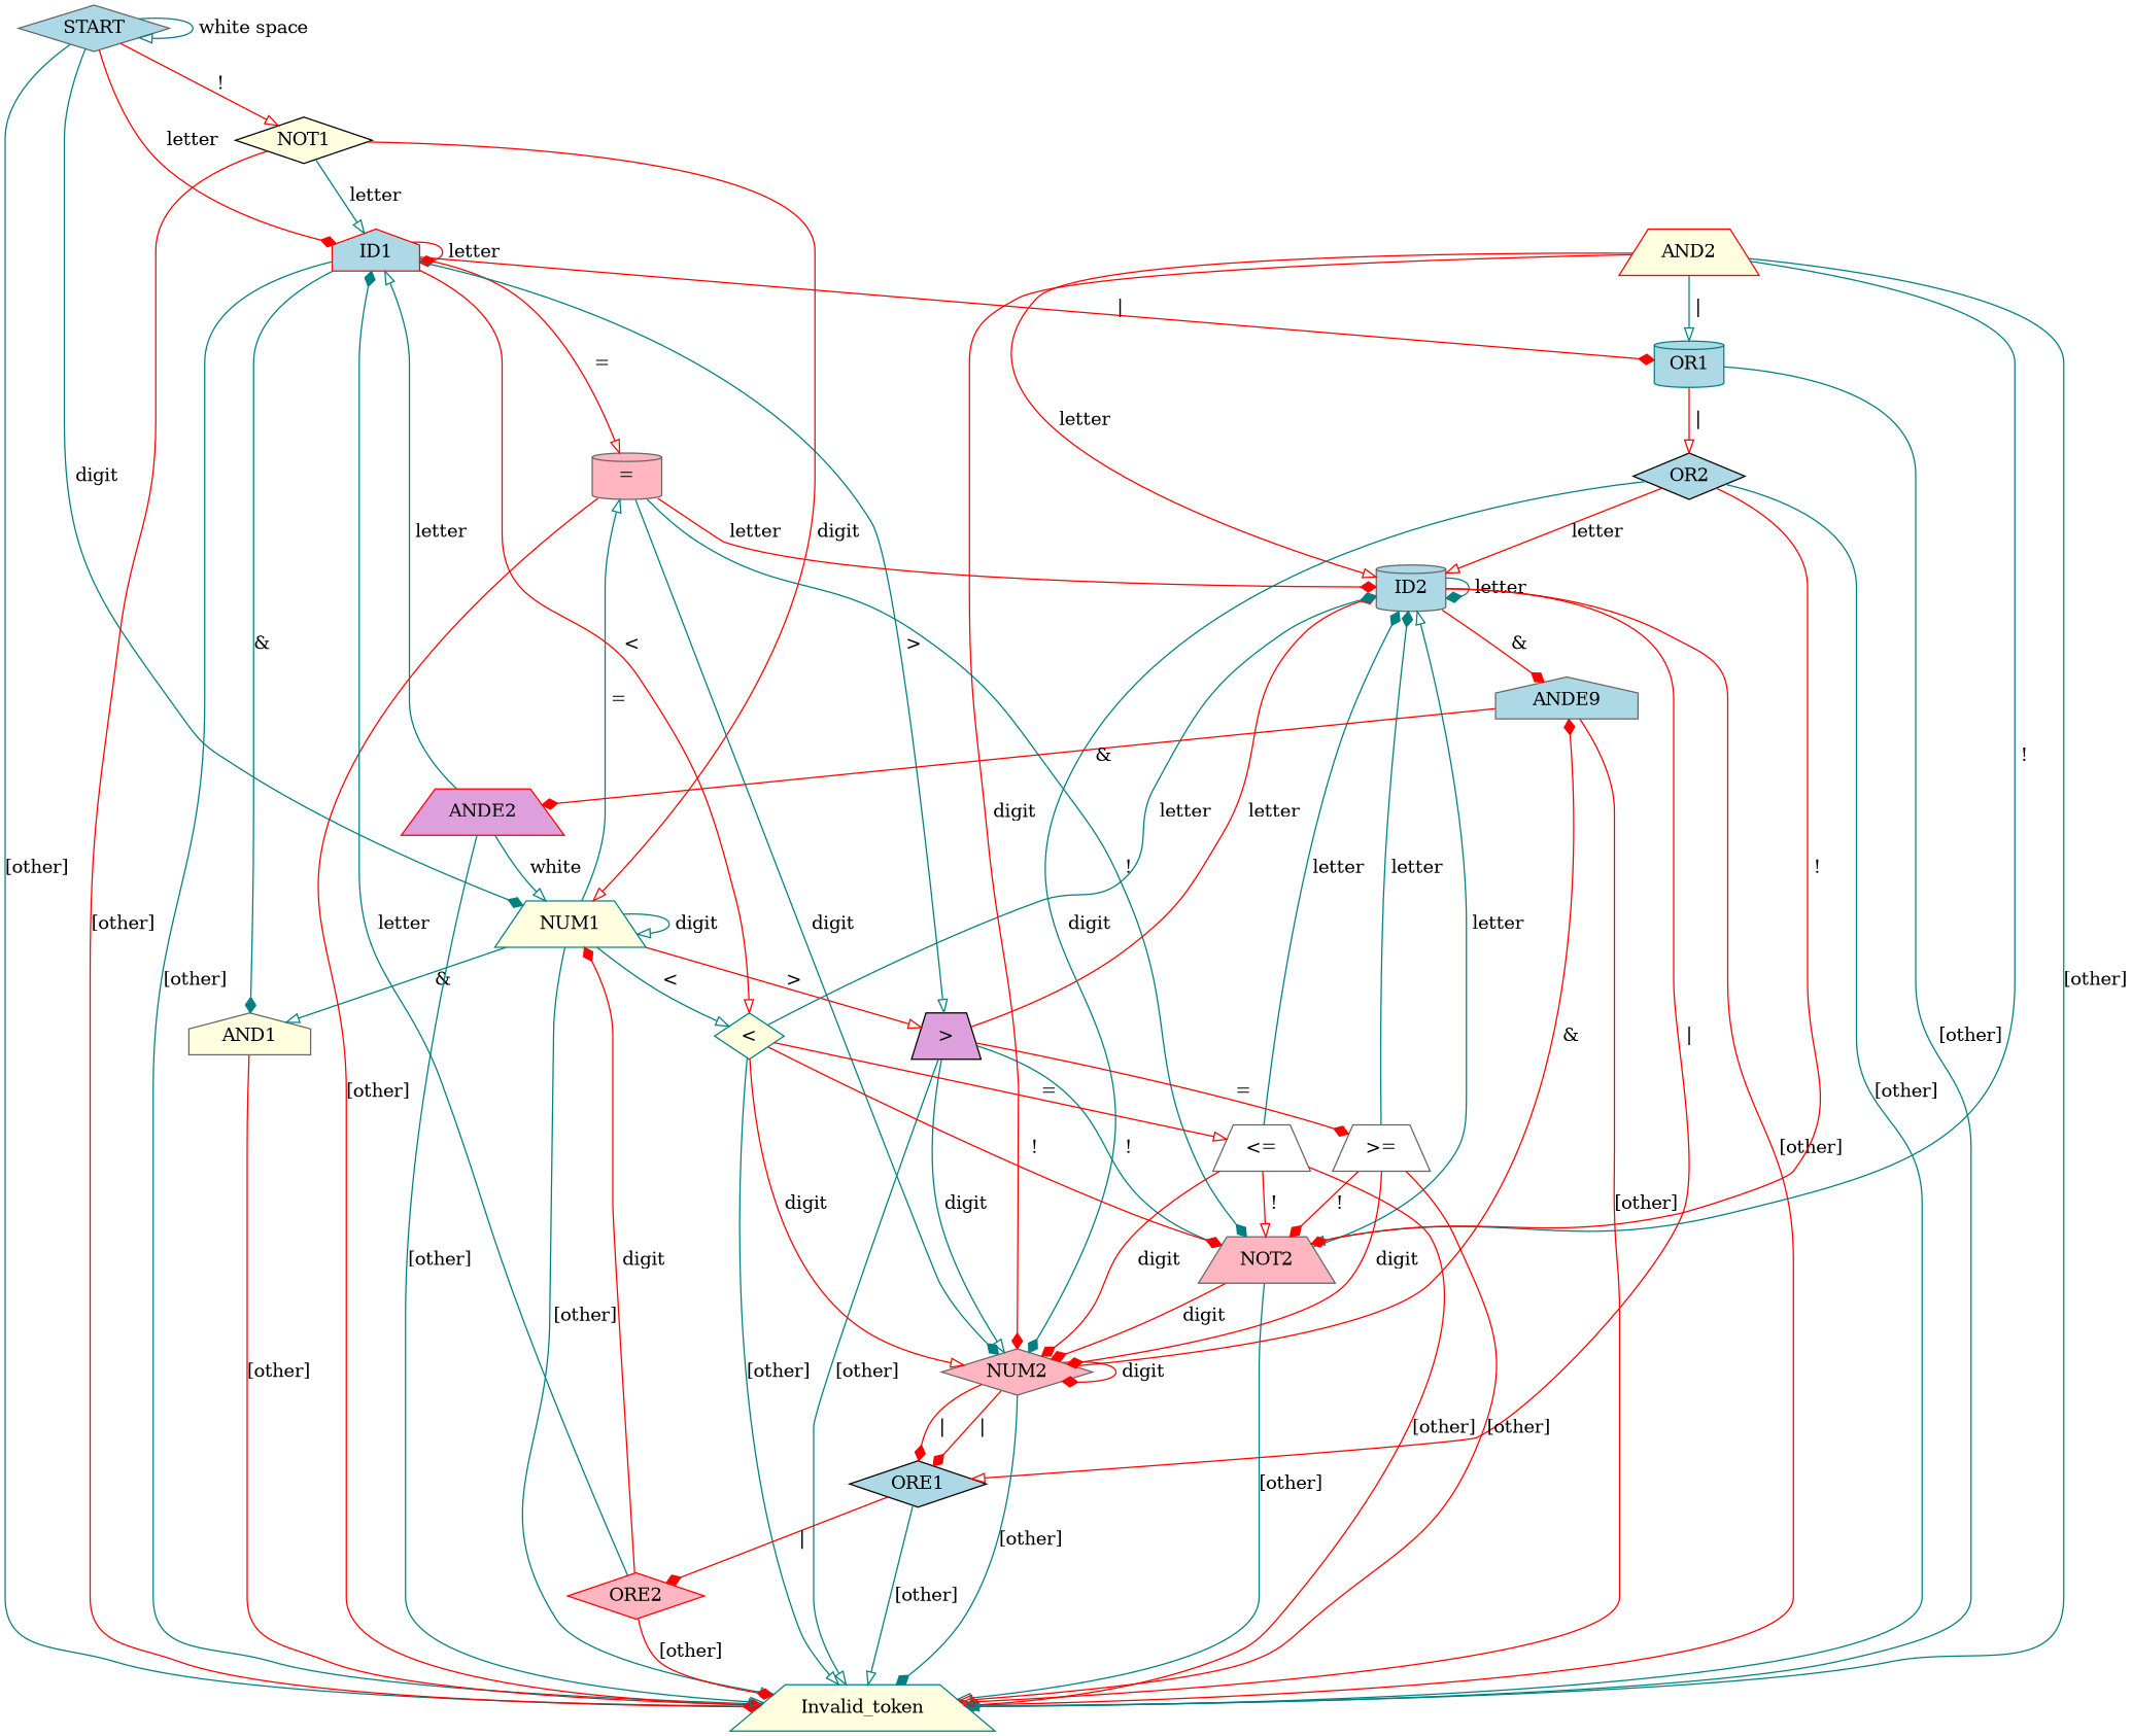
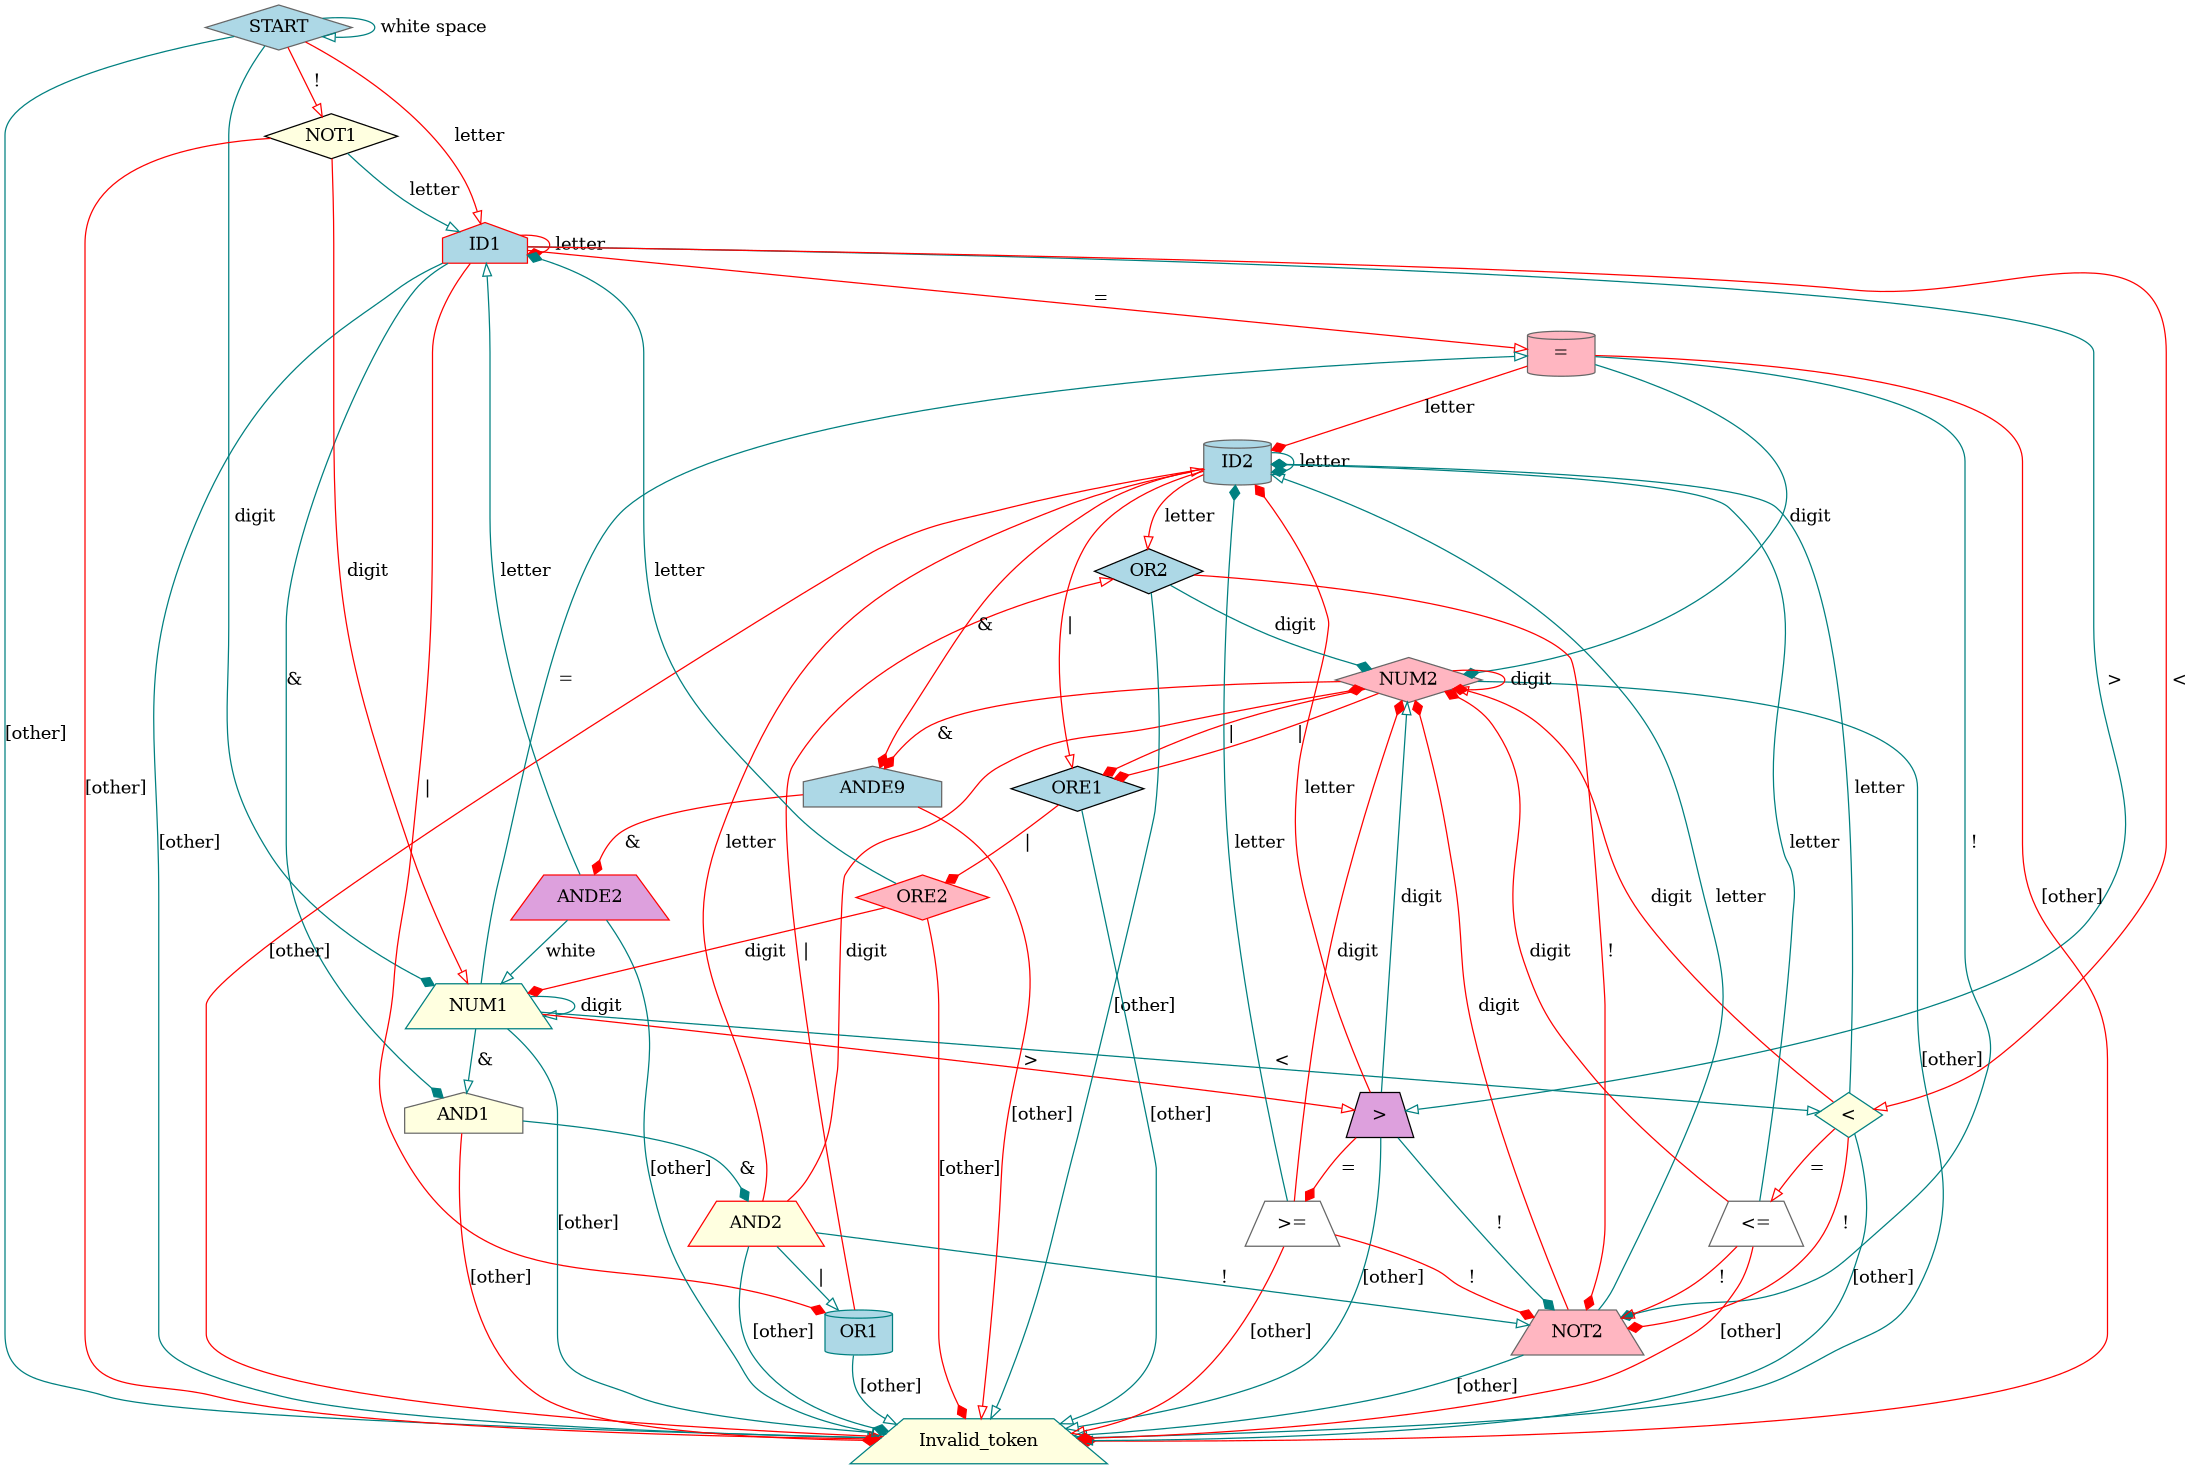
  digraph {
    node [color=gray40 fillcolor=lightblue shape=trapezium style=filled]
    edge [arrowhead=diamond color=red]
    n1 [label=START shape=diamond]
    n2 [color=red label=ID1 shape=house]
    n3 [color=teal fillcolor=lightyellow label=NUM1]
    n4 [color=black fillcolor=lightyellow label=NOT1 shape=diamond]
    n5 [color=teal fillcolor=lightyellow label=Invalid_token]
    n6 [fillcolor=lightpink label="=" shape=cylinder]
    n7 [color=black fillcolor=plum label=">"]
    n8 [color=teal fillcolor=lightyellow label="<" shape=diamond]
    n9 [fillcolor=lightyellow label=AND1 shape=house]
    n10 [color=teal label=OR1 shape=cylinder]
    n11 [label=ID2 shape=cylinder]
    n12 [fillcolor=lightpink label=NUM2 shape=diamond]
    n13 [fillcolor=lightpink label=NOT2]
    n14 [fillcolor=white label=">="]
    n15 [fillcolor=white label="<="]
    n16 [color=red fillcolor=lightyellow label=AND2]
    n17 [color=black label=OR2 shape=diamond]
    n18 [label=ANDE9 shape=house]
    n19 [color=black label=ORE1 shape=diamond]
    n20 [color=red fillcolor=plum label=ANDE2]
    n21 [color=red fillcolor=lightpink label=ORE2 shape=diamond]
    n1 -> n1 [arrowhead=onormal color=teal label=" white space "]
-   n1 -> n2 [label=" letter "]
+   n1 -> n2 [arrowhead=onormal label=" letter "]
    n1 -> n3 [color=teal label=" digit "]
    n1 -> n4 [arrowhead=onormal label=" ! "]
    n1 -> n5 [color=teal label="[other]"]
    n2 -> n2 [label=" letter "]
    n2 -> n5 [arrowhead=onormal color=teal label="[other]"]
    n2 -> n6 [arrowhead=onormal label=" = "]
    n2 -> n7 [arrowhead=onormal color=teal label=" > "]
    n2 -> n8 [arrowhead=onormal label=" < "]
    n2 -> n9 [color=teal label="&"]
    n2 -> n10 [label=" | "]
    n3 -> n3 [arrowhead=onormal color=teal label=" digit "]
    n3 -> n5 [arrowhead=onormal color=teal label="[other]"]
    n3 -> n6 [arrowhead=onormal color=teal label=" = "]
    n3 -> n7 [arrowhead=onormal label=" > "]
    n3 -> n8 [arrowhead=onormal color=teal label=" < "]
    n3 -> n9 [arrowhead=onormal color=teal label=" & "]
    n4 -> n2 [arrowhead=onormal color=teal label=" letter "]
    n4 -> n3 [arrowhead=onormal label=" digit "]
    n4 -> n5 [label="[other]"]
    n6 -> n5 [label="[other]"]
    n6 -> n11 [label=" letter "]
    n6 -> n12 [color=teal label=" digit "]
    n6 -> n13 [color=teal label=" ! "]
    n7 -> n5 [arrowhead=onormal color=teal label="[other]"]
    n7 -> n11 [label=" letter "]
    n7 -> n12 [arrowhead=onormal color=teal label=" digit "]
    n7 -> n13 [color=teal label=" ! "]
    n7 -> n14 [label=" = "]
    n8 -> n5 [arrowhead=onormal color=teal label="[other]"]
    n8 -> n11 [color=teal label=" letter "]
    n8 -> n12 [arrowhead=onormal label=" digit "]
    n8 -> n13 [label=" ! "]
    n8 -> n15 [arrowhead=onormal label=" = "]
    n9 -> n5 [label="[other]"]
+   n9 -> n16 [color=teal label=" & "]
    n10 -> n5 [arrowhead=onormal color=teal label="[other]"]
    n10 -> n17 [arrowhead=onormal label=" | "]
    n11 -> n5 [arrowhead=onormal label="[other]"]
    n11 -> n11 [color=teal label=" letter "]
    n11 -> n18 [label=" & "]
    n11 -> n19 [arrowhead=onormal label=" | "]
    n12 -> n5 [color=teal label="[other]"]
    n12 -> n12 [label=" digit "]
    n12 -> n18 [label=" & "]
    n12 -> n19 [label=" | "]
    n12 -> n19 [label=" | "]
    n13 -> n5 [arrowhead=onormal color=teal label="[other]"]
    n13 -> n11 [arrowhead=onormal color=teal label=" letter "]
    n13 -> n12 [label=" digit "]
    n14 -> n5 [arrowhead=onormal label="[other]"]
    n14 -> n11 [color=teal label=" letter "]
    n14 -> n12 [label=" digit "]
    n14 -> n13 [label=" ! "]
    n15 -> n5 [label="[other]"]
    n15 -> n11 [color=teal label=" letter "]
    n15 -> n12 [label=" digit "]
    n15 -> n13 [arrowhead=onormal label=" ! "]
    n16 -> n5 [color=teal label="[other]"]
    n16 -> n10 [arrowhead=onormal color=teal label=" | "]
    n16 -> n11 [arrowhead=onormal label=" letter "]
    n16 -> n12 [label=" digit "]
    n16 -> n13 [arrowhead=onormal color=teal label=" ! "]
    n17 -> n5 [arrowhead=onormal color=teal label="[other]"]
-   n17 -> n11 [arrowhead=onormal label=" letter "]
+   n11 -> n17 [arrowhead=onormal label=" letter "]
    n17 -> n12 [color=teal label=" digit "]
    n17 -> n13 [label=" ! "]
    n18 -> n5 [arrowhead=onormal label="[other]"]
    n18 -> n20 [label=" & "]
    n19 -> n5 [arrowhead=onormal color=teal label="[other]"]
    n19 -> n21 [label=" | "]
    n20 -> n2 [arrowhead=onormal color=teal label=" letter "]
    n20 -> n3 [arrowhead=onormal color=teal label=" white "]
    n20 -> n5 [arrowhead=onormal color=teal label="[other]"]
    n21 -> n2 [color=teal label=" letter "]
    n21 -> n3 [label=" digit "]
    n21 -> n5 [label="[other]"]
  }
